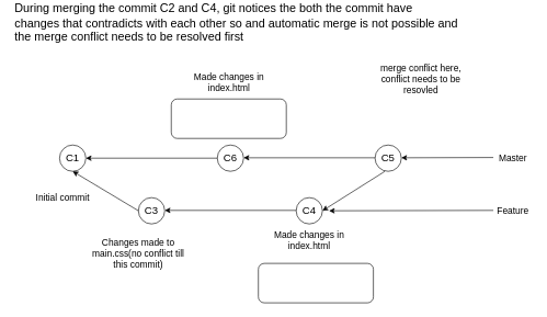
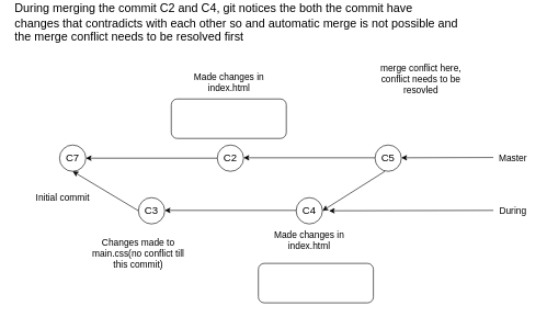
  <mxCell id="0" />
  <mxCell id="1" parent="0" />
  <mxCell id="2" value="&lt;font style=&quot;font-size: 18px;&quot;&gt;During merging the commit C2 and C4, git notices the both the commit have changes that contradicts with each other so and automatic merge is not possible and the merge conflict needs to be resolved first&lt;/font&gt;" style="text;html=1;strokeColor=none;fillColor=none;align=left;verticalAlign=middle;whiteSpace=wrap;rounded=0;" vertex="1" parent="1"><mxGeometry x="20" y="20" width="680" height="30" as="geometry" /></mxCell>
  <mxCell id="3" value="" style="ellipse;whiteSpace=wrap;html=1;aspect=fixed;" vertex="1" parent="1"><mxGeometry x="90" y="220" width="40" height="40" as="geometry" /></mxCell>
  <mxCell id="4" value="" style="ellipse;whiteSpace=wrap;html=1;aspect=fixed;" vertex="1" parent="1"><mxGeometry x="450" y="300" width="40" height="40" as="geometry" /></mxCell>
  <mxCell id="5" value="" style="ellipse;whiteSpace=wrap;html=1;aspect=fixed;" vertex="1" parent="1"><mxGeometry x="210" y="300" width="40" height="40" as="geometry" /></mxCell>
  <mxCell id="6" value="" style="ellipse;whiteSpace=wrap;html=1;aspect=fixed;" vertex="1" parent="1"><mxGeometry x="570" y="220" width="40" height="40" as="geometry" /></mxCell>
  <mxCell id="7" value="" style="ellipse;whiteSpace=wrap;html=1;aspect=fixed;" vertex="1" parent="1"><mxGeometry x="330" y="220" width="40" height="40" as="geometry" /></mxCell>
  <mxCell id="8" value="" style="endArrow=classic;html=1;exitX=0;exitY=0.5;exitDx=0;exitDy=0;entryX=1;entryY=0.5;entryDx=0;entryDy=0;" edge="1" source="7" target="3" parent="1"><mxGeometry width="50" height="50" relative="1" as="geometry"><mxPoint x="150" y="280" as="sourcePoint" /><mxPoint x="200" y="230" as="targetPoint" /></mxGeometry></mxCell>
  <mxCell id="9" value="" style="endArrow=classic;html=1;exitX=0;exitY=0.5;exitDx=0;exitDy=0;entryX=1;entryY=0.5;entryDx=0;entryDy=0;" edge="1" parent="1"><mxGeometry width="50" height="50" relative="1" as="geometry"><mxPoint x="570" y="239.41" as="sourcePoint" /><mxPoint x="370" y="239.41" as="targetPoint" /></mxGeometry></mxCell>
  <mxCell id="10" value="" style="endArrow=classic;html=1;exitX=0;exitY=0.5;exitDx=0;exitDy=0;entryX=1;entryY=0.5;entryDx=0;entryDy=0;" edge="1" parent="1"><mxGeometry width="50" height="50" relative="1" as="geometry"><mxPoint x="450" y="319.41" as="sourcePoint" /><mxPoint x="250" y="319.41" as="targetPoint" /></mxGeometry></mxCell>
  <mxCell id="11" value="" style="endArrow=classic;html=1;exitX=0;exitY=0.5;exitDx=0;exitDy=0;entryX=1;entryY=0.5;entryDx=0;entryDy=0;" edge="1" source="5" parent="1"><mxGeometry width="50" height="50" relative="1" as="geometry"><mxPoint x="310" y="260" as="sourcePoint" /><mxPoint x="110" y="260" as="targetPoint" /></mxGeometry></mxCell>
  <mxCell id="12" value="" style="endArrow=classic;html=1;entryX=1;entryY=0.5;entryDx=0;entryDy=0;" edge="1" target="4" parent="1"><mxGeometry width="50" height="50" relative="1" as="geometry"><mxPoint x="585" y="260" as="sourcePoint" /><mxPoint x="435" y="260" as="targetPoint" /></mxGeometry></mxCell>
- <mxCell id="13" value="&lt;font size=&quot;3&quot;&gt;C1&lt;/font&gt;" style="text;html=1;strokeColor=none;fillColor=none;align=center;verticalAlign=middle;whiteSpace=wrap;rounded=0;" vertex="1" parent="1"><mxGeometry x="80" y="225" width="60" height="30" as="geometry" /></mxCell>
+ <mxCell id="13" value="&lt;font size=&quot;3&quot;&gt;C7&lt;/font&gt;" style="text;html=1;strokeColor=none;fillColor=none;align=center;verticalAlign=middle;whiteSpace=wrap;rounded=0;" vertex="1" parent="1"><mxGeometry x="80" y="225" width="60" height="30" as="geometry" /></mxCell>
  <mxCell id="14" value="&lt;font size=&quot;3&quot;&gt;C5&lt;/font&gt;" style="text;html=1;strokeColor=none;fillColor=none;align=center;verticalAlign=middle;whiteSpace=wrap;rounded=0;" vertex="1" parent="1"><mxGeometry x="560" y="225" width="60" height="30" as="geometry" /></mxCell>
  <mxCell id="15" value="&lt;font size=&quot;3&quot;&gt;C4&lt;/font&gt;" style="text;html=1;strokeColor=none;fillColor=none;align=center;verticalAlign=middle;whiteSpace=wrap;rounded=0;" vertex="1" parent="1"><mxGeometry x="440" y="305" width="60" height="30" as="geometry" /></mxCell>
  <mxCell id="16" value="&lt;font size=&quot;3&quot;&gt;C3&lt;/font&gt;" style="text;html=1;strokeColor=none;fillColor=none;align=center;verticalAlign=middle;whiteSpace=wrap;rounded=0;" vertex="1" parent="1"><mxGeometry x="200" y="305" width="60" height="30" as="geometry" /></mxCell>
- <mxCell id="17" value="&lt;font size=&quot;3&quot;&gt;C6&lt;/font&gt;" style="text;html=1;strokeColor=none;fillColor=none;align=center;verticalAlign=middle;whiteSpace=wrap;rounded=0;" vertex="1" parent="1"><mxGeometry x="320" y="225" width="60" height="30" as="geometry" /></mxCell>
+ <mxCell id="17" value="&lt;font size=&quot;3&quot;&gt;C2&lt;/font&gt;" style="text;html=1;strokeColor=none;fillColor=none;align=center;verticalAlign=middle;whiteSpace=wrap;rounded=0;" vertex="1" parent="1"><mxGeometry x="320" y="225" width="60" height="30" as="geometry" /></mxCell>
  <mxCell id="18" value="Master" style="text;html=1;strokeColor=none;fillColor=none;align=center;verticalAlign=middle;whiteSpace=wrap;rounded=0;fontSize=14;" vertex="1" parent="1"><mxGeometry x="750" y="225" width="60" height="30" as="geometry" /></mxCell>
  <mxCell id="19" value="" style="endArrow=classic;html=1;exitX=0;exitY=0.5;exitDx=0;exitDy=0;entryX=1;entryY=0.5;entryDx=0;entryDy=0;" edge="1" target="15" parent="1"><mxGeometry width="50" height="50" relative="1" as="geometry"><mxPoint x="750" y="319.41" as="sourcePoint" /><mxPoint x="550" y="319.41" as="targetPoint" /></mxGeometry></mxCell>
  <mxCell id="20" value="" style="endArrow=classic;html=1;entryX=1;entryY=0.5;entryDx=0;entryDy=0;" edge="1" parent="1"><mxGeometry width="50" height="50" relative="1" as="geometry"><mxPoint x="750" y="239" as="sourcePoint" /><mxPoint x="610" y="239.41" as="targetPoint" /></mxGeometry></mxCell>
- <mxCell id="21" value="Feature" style="text;html=1;strokeColor=none;fillColor=none;align=center;verticalAlign=middle;whiteSpace=wrap;rounded=0;fontSize=14;" vertex="1" parent="1"><mxGeometry x="750" y="305" width="60" height="30" as="geometry" /></mxCell>
+ <mxCell id="21" value="During" style="text;html=1;strokeColor=none;fillColor=none;align=center;verticalAlign=middle;whiteSpace=wrap;rounded=0;fontSize=14;" vertex="1" parent="1"><mxGeometry x="750" y="305" width="60" height="30" as="geometry" /></mxCell>
  <mxCell id="22" value="Changes made to main.css(no conflict till this commit)" style="text;html=1;strokeColor=none;fillColor=none;align=center;verticalAlign=middle;whiteSpace=wrap;rounded=0;fontSize=14;" vertex="1" parent="1"><mxGeometry x="130" y="350" width="160" height="70" as="geometry" /></mxCell>
  <mxCell id="23" value="Made changes in index.html" style="text;html=1;strokeColor=none;fillColor=none;align=center;verticalAlign=middle;whiteSpace=wrap;rounded=0;fontSize=14;" vertex="1" parent="1"><mxGeometry x="292.5" y="110" width="110" height="30" as="geometry" /></mxCell>
  <mxCell id="24" value="merge conflict here, conflict needs to be resovled" style="text;html=1;strokeColor=none;fillColor=none;align=center;verticalAlign=middle;whiteSpace=wrap;rounded=0;fontSize=14;" vertex="1" parent="1"><mxGeometry x="570" y="105" width="140" height="30" as="geometry" /></mxCell>
  <mxCell id="25" value="Made changes in index.html" style="text;html=1;strokeColor=none;fillColor=none;align=center;verticalAlign=middle;whiteSpace=wrap;rounded=0;fontSize=14;" vertex="1" parent="1"><mxGeometry x="410" y="350" width="120" height="30" as="geometry" /></mxCell>
  <mxCell id="26" value="Initial commit" style="text;html=1;strokeColor=none;fillColor=none;align=center;verticalAlign=middle;whiteSpace=wrap;rounded=0;fontSize=14;" vertex="1" parent="1"><mxGeometry x="40" y="285" width="110" height="30" as="geometry" /></mxCell>
  <mxCell id="27" value="" style="group" vertex="1" connectable="0" parent="1"><mxGeometry x="260" y="150" width="175" height="60" as="geometry" /></mxCell>
  <mxCell id="28" value="" style="rounded=1;whiteSpace=wrap;html=1;" vertex="1" parent="27"><mxGeometry width="175" height="60" as="geometry" /></mxCell>
  <mxCell id="29" value="" style="group" vertex="1" connectable="0" parent="1"><mxGeometry x="392.5" y="380" width="175" height="80" as="geometry" /></mxCell>
  <mxCell id="30" value="" style="rounded=1;whiteSpace=wrap;html=1;" vertex="1" parent="29"><mxGeometry y="20" width="175" height="60" as="geometry" /></mxCell>
